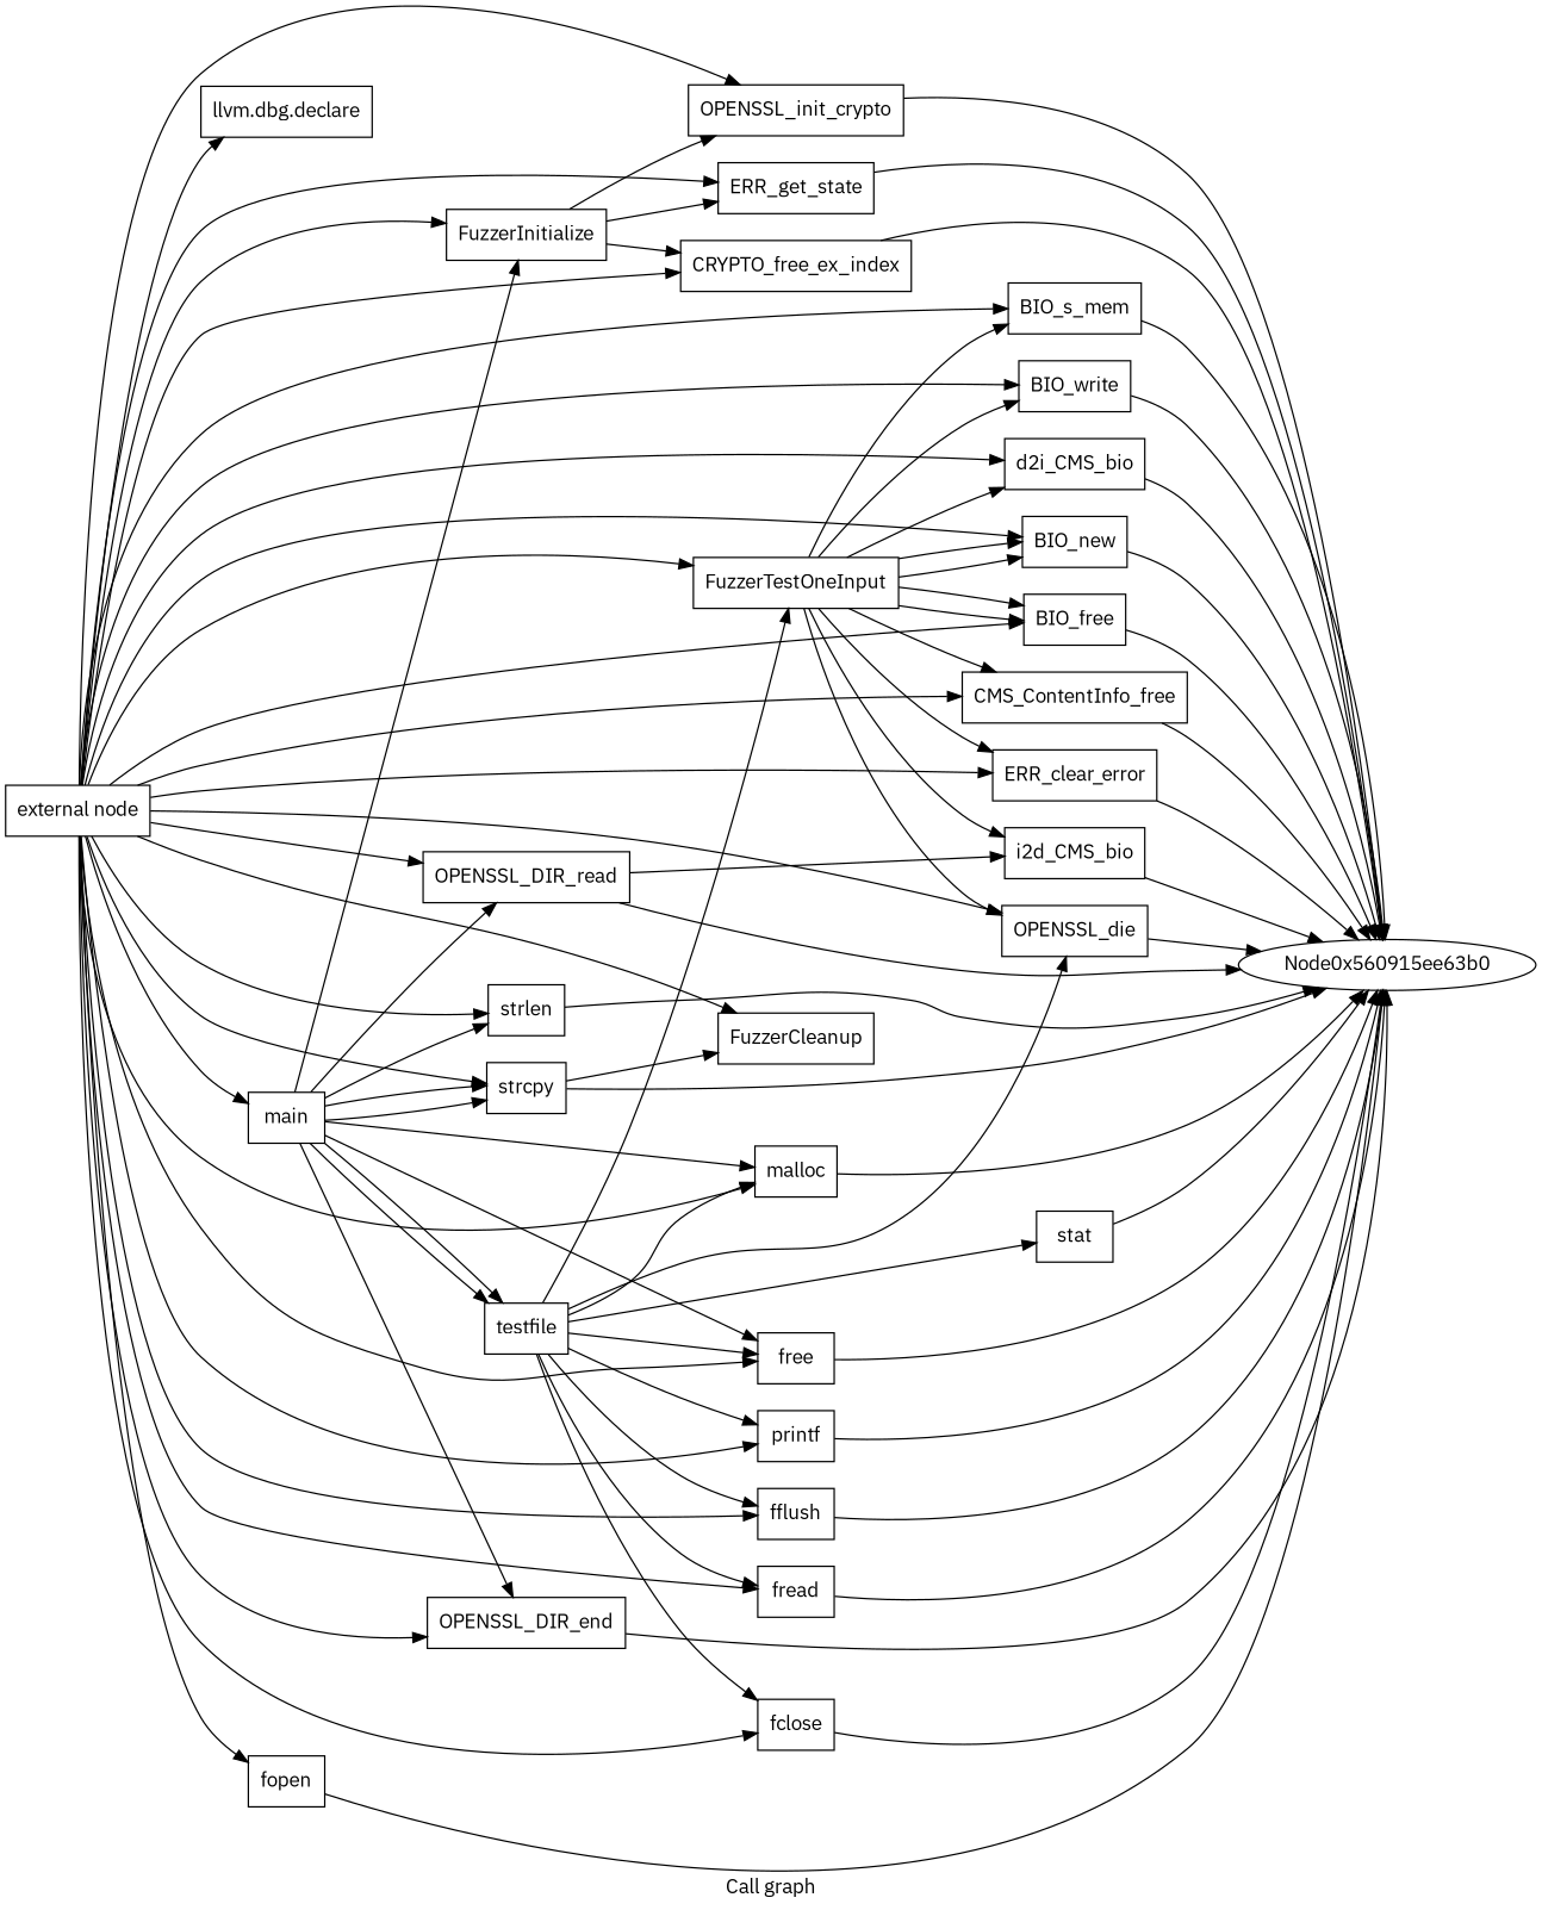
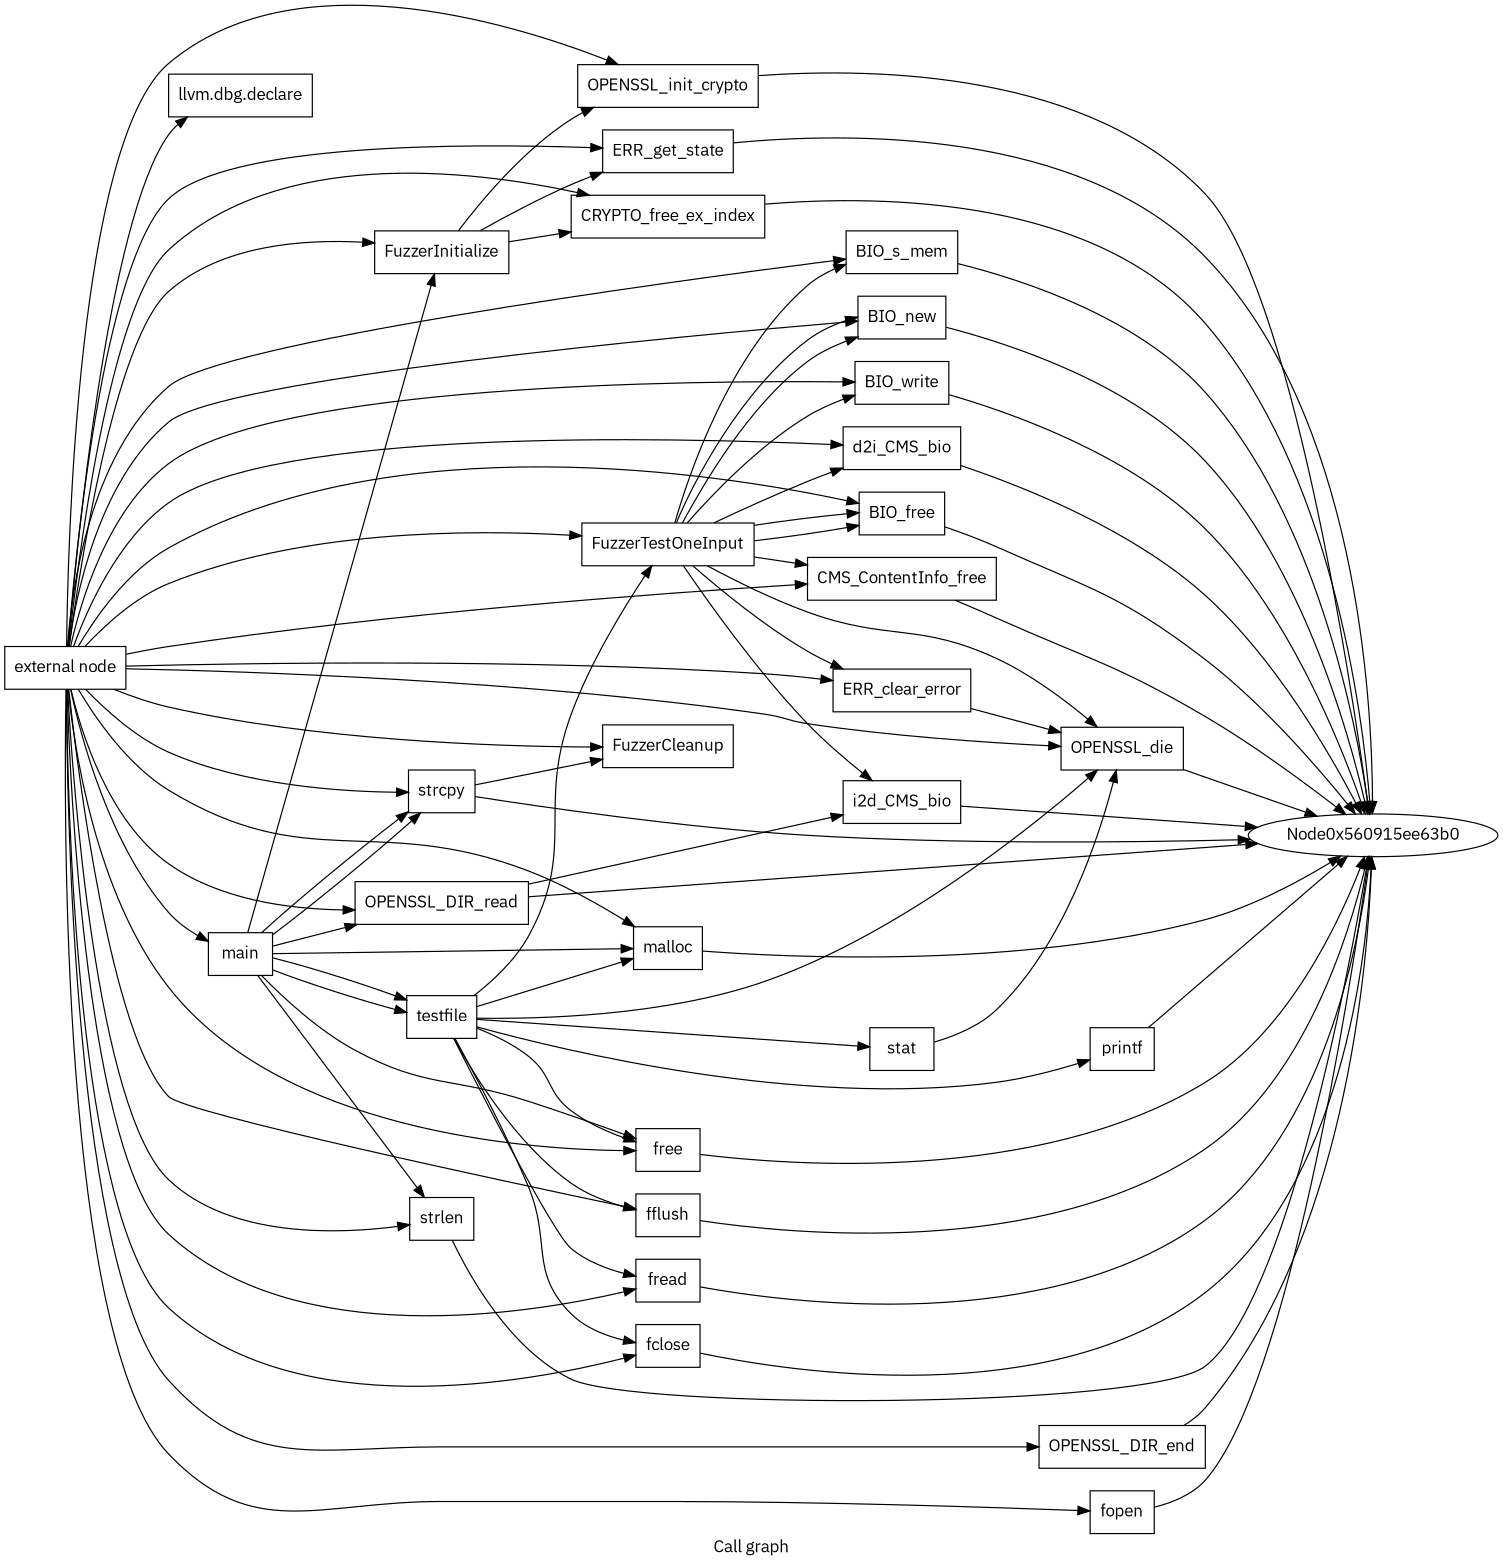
  digraph {
    fontname="IBM Plex Sans"
    label="Call graph"
    rankdir=LR
    node [fontname="IBM Plex Sans" shape=record]
    edge [fontname="IBM Plex Sans"]
    n1 [label="{external node}"]
    n2 [label="{FuzzerInitialize}"]
    n3 [label="{llvm.dbg.declare}"]
    n4 [label="{OPENSSL_init_crypto}"]
    n5 [label="{ERR_get_state}"]
    n6 [label="{CRYPTO_free_ex_index}"]
    n7 [label="{FuzzerTestOneInput}"]
    n8 [label="{BIO_s_mem}"]
    n9 [label="{BIO_new}"]
    n10 [label="{BIO_write}"]
    n11 [label="{OPENSSL_die}"]
    n12 [label="{d2i_CMS_bio}"]
    n13 [label="{BIO_free}"]
    n14 [label="{CMS_ContentInfo_free}"]
    n15 [label="{ERR_clear_error}"]
    n16 [label="{FuzzerCleanup}"]
    n17 [label="{main}"]
    n18 [label="{strlen}"]
    n19 [label="{OPENSSL_DIR_read}"]
    n20 [label="{malloc}"]
    n21 [label="{strcpy}"]
    n22 [label="{OPENSSL_DIR_end}"]
    n23 [label="{free}"]
    n24 [label="{printf}"]
    n25 [label="{fflush}"]
    n26 [label="{fopen}"]
    n27 [label="{fread}"]
    n28 [label="{fclose}"]
    n29 [label=Node0x560915ee63b0 shape=""]
    n30 [label="{i2d_CMS_bio}"]
    n31 [label="{testfile}"]
    n32 [label="{stat}"]
    n1 -> n2
    n1 -> n3
    n1 -> n4
    n1 -> n5
    n1 -> n6
    n1 -> n7
    n1 -> n8
    n1 -> n9
    n1 -> n10
    n1 -> n11
    n1 -> n12
    n1 -> n13
    n1 -> n14
    n1 -> n15
    n1 -> n16
    n1 -> n17
    n1 -> n18
    n1 -> n19
    n1 -> n20
    n1 -> n21
    n1 -> n22
    n1 -> n23
-   n1 -> n24
    n1 -> n25
    n1 -> n26
    n1 -> n27
    n1 -> n28
    n2 -> n4
    n2 -> n5
    n2 -> n6
    n4 -> n29
    n5 -> n29
    n6 -> n29
    n7 -> n8
    n7 -> n9
    n7 -> n9
    n7 -> n10
    n7 -> n11
    n7 -> n12
    n7 -> n13
    n7 -> n13
    n7 -> n14
    n7 -> n15
    n7 -> n30
    n8 -> n29
    n9 -> n29
    n10 -> n29
    n11 -> n29
    n12 -> n29
    n13 -> n29
    n14 -> n29
-   n15 -> n29
+   n15 -> n11
    n17 -> n2
    n17 -> n18
    n17 -> n19
    n17 -> n20
    n17 -> n21
    n17 -> n21
-   n17 -> n22
    n17 -> n23
    n17 -> n31
    n17 -> n31
    n18 -> n29
    n19 -> n29
    n19 -> n30
    n20 -> n29
    n21 -> n16
    n21 -> n29
    n22 -> n29
    n23 -> n29
    n24 -> n29
    n25 -> n29
    n26 -> n29
    n27 -> n29
    n28 -> n29
    n30 -> n29
    n31 -> n7
    n31 -> n11
    n31 -> n20
    n31 -> n23
    n31 -> n24
    n31 -> n25
    n31 -> n27
    n31 -> n28
    n31 -> n32
-   n32 -> n29
+   n32 -> n11
  }
